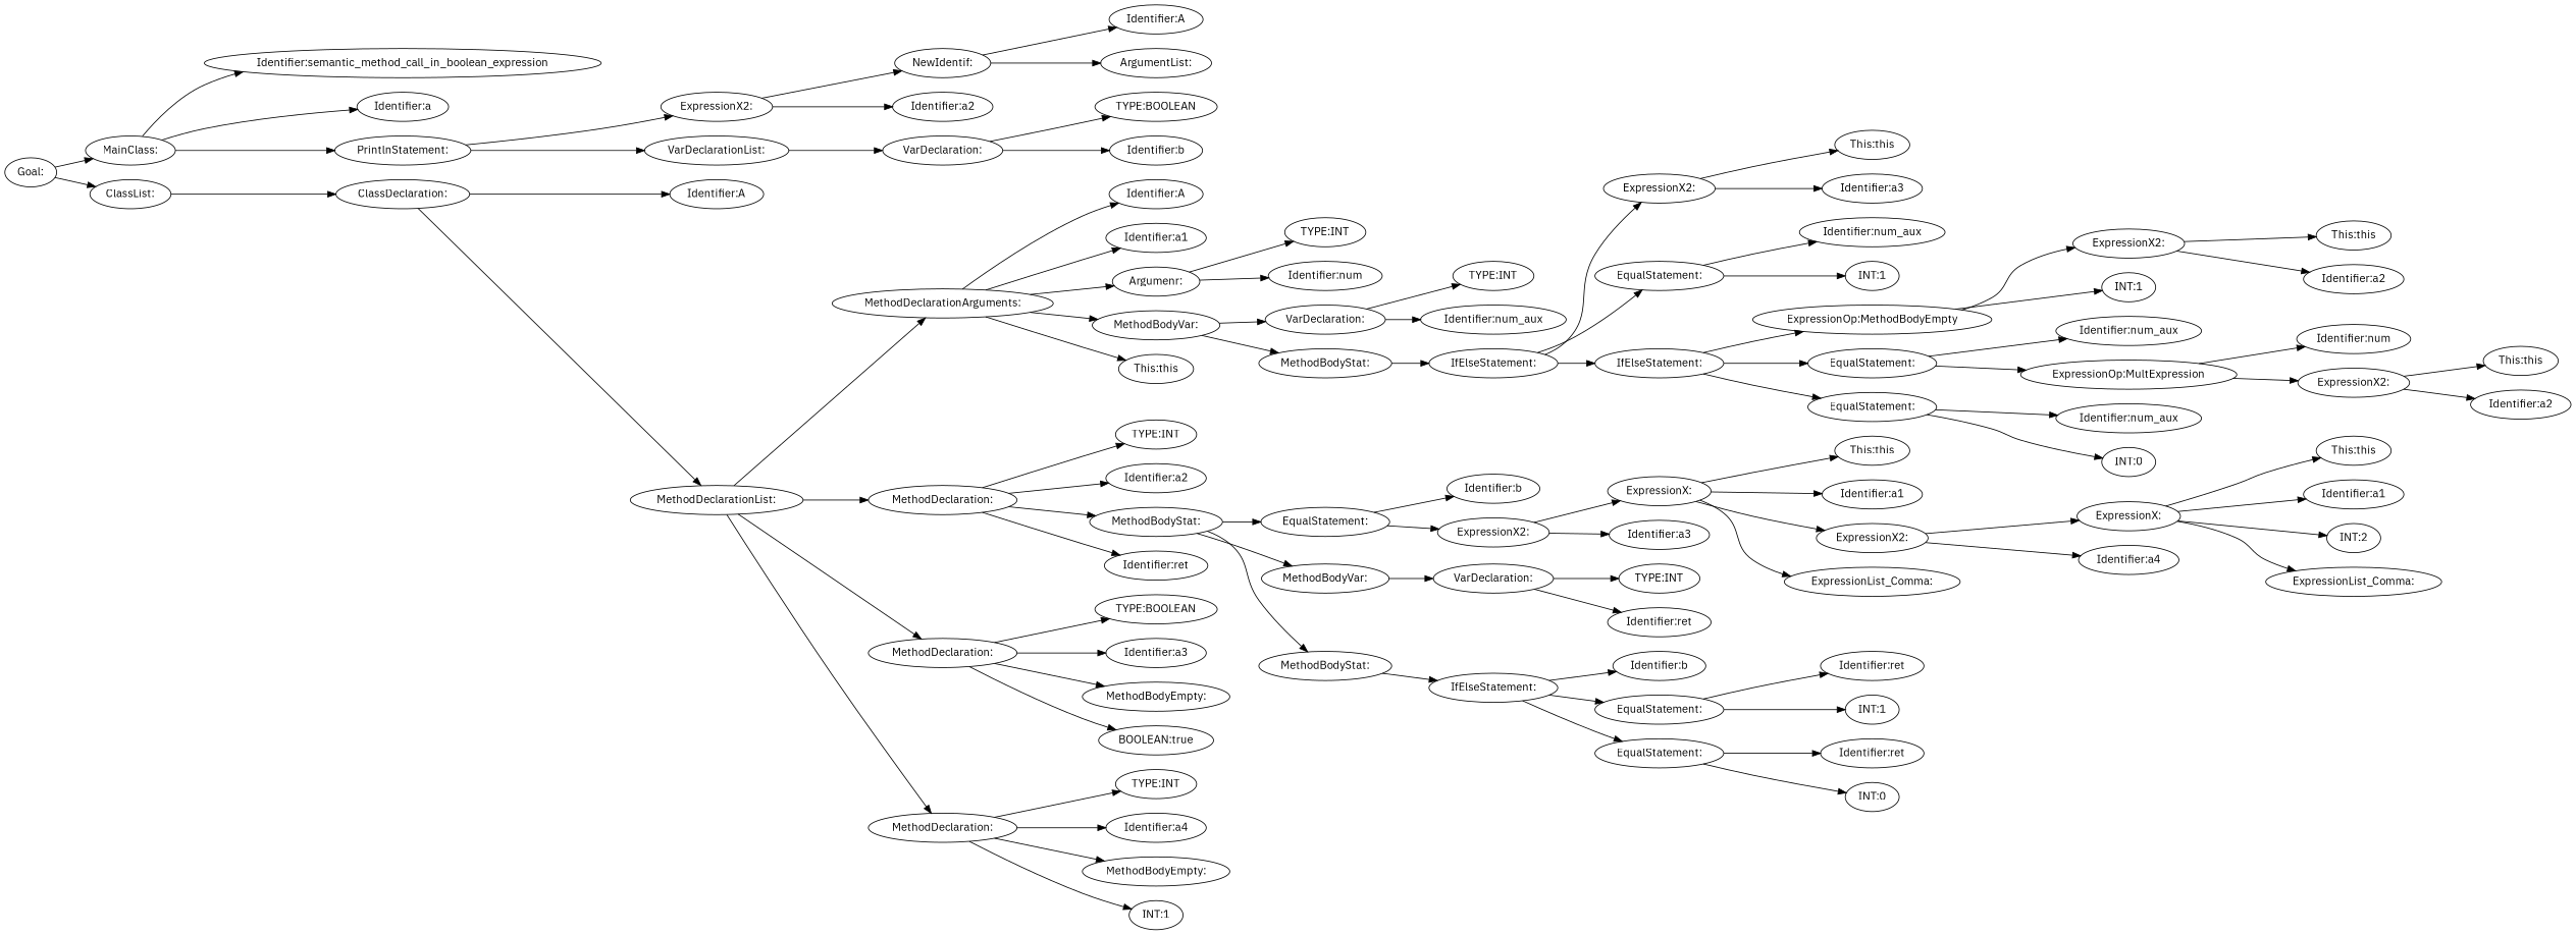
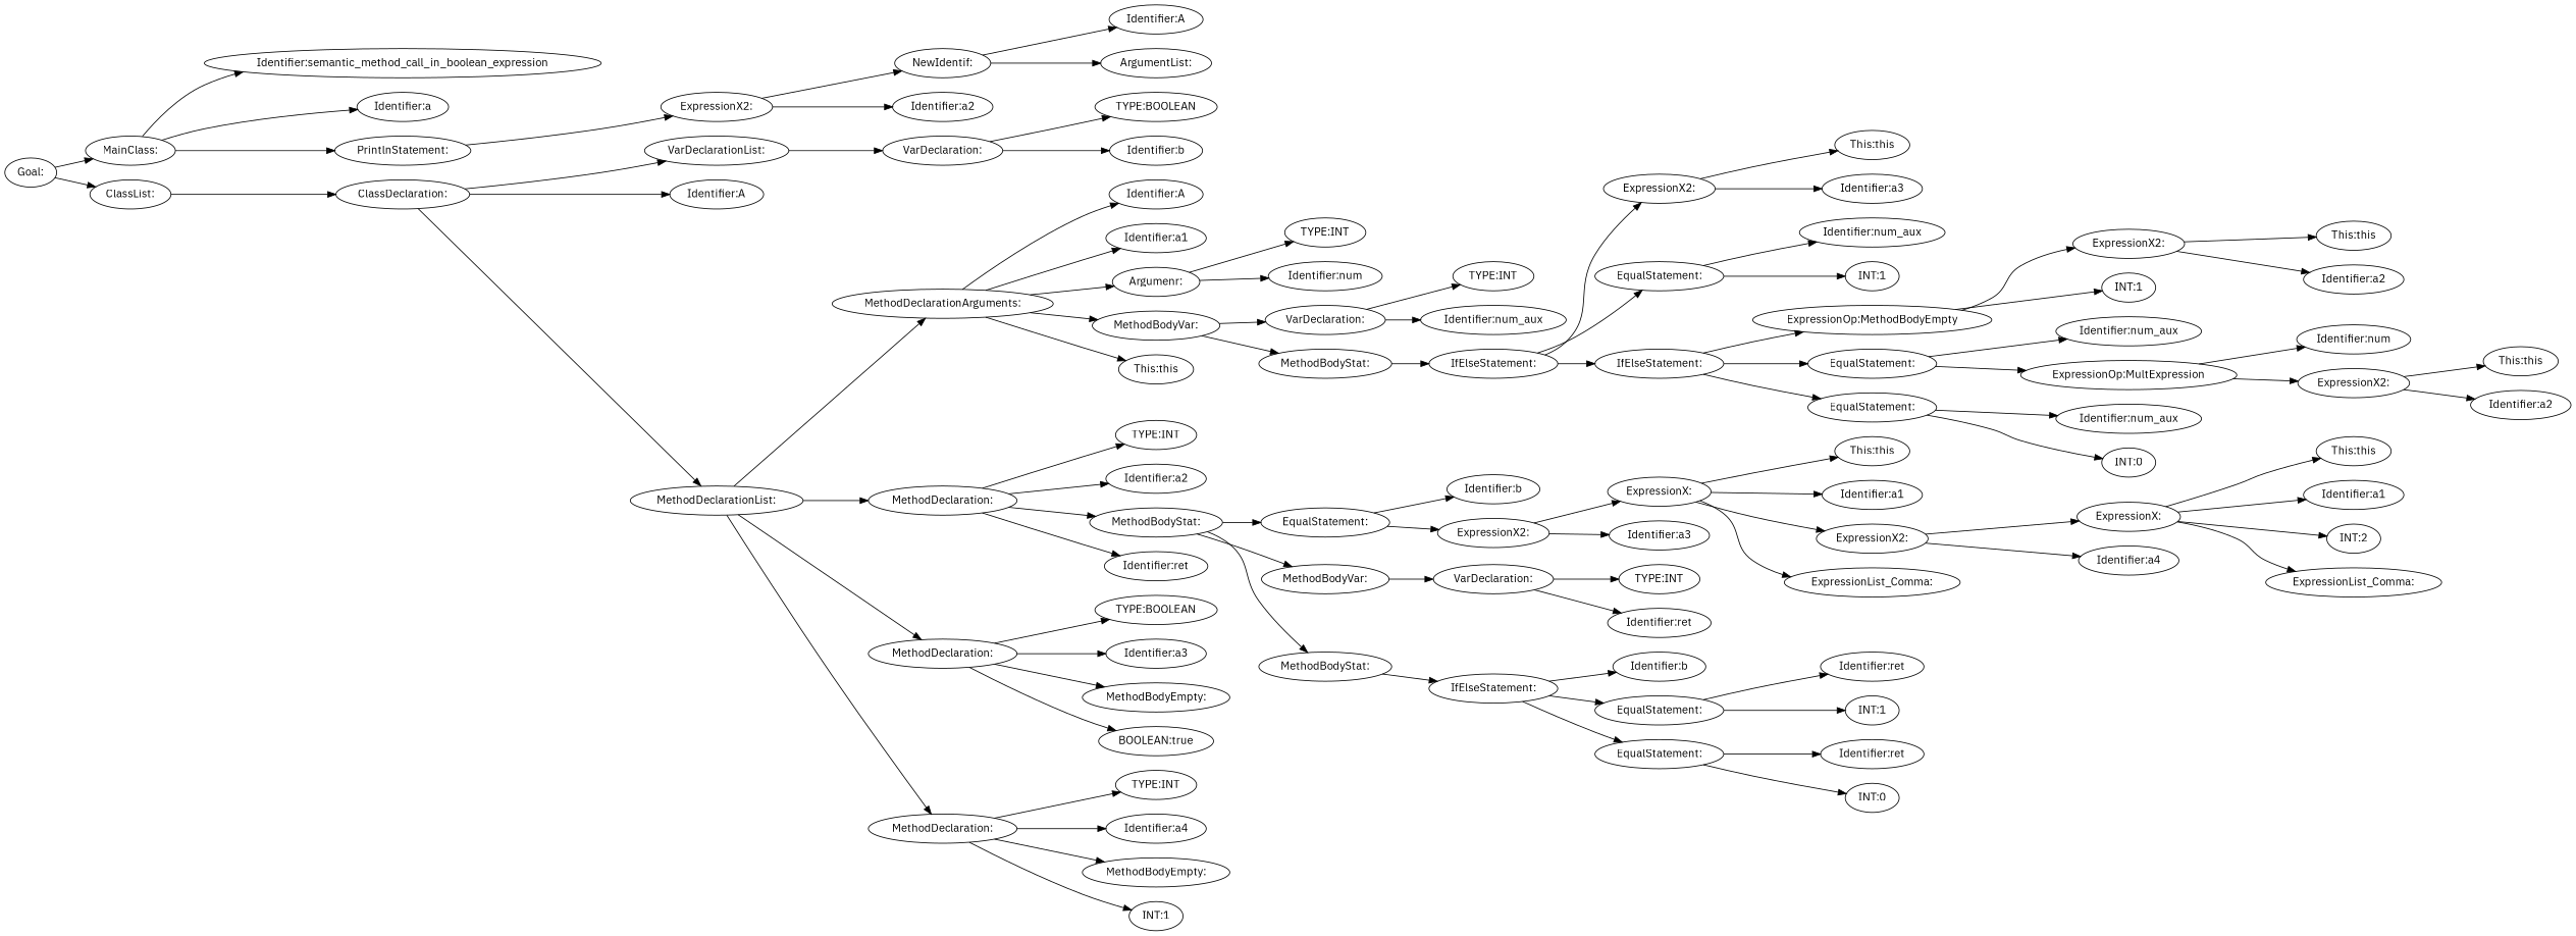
  digraph {
    fontname="IBM Plex Sans"
    rankdir=LR
    node [fontname="IBM Plex Sans"]
    edge [fontname="IBM Plex Sans"]
    n1 [label="Goal:"]
    n2 [label="MainClass:"]
    n3 [label="ClassList:"]
    n4 [label="Identifier:semantic_method_call_in_boolean_expression"]
    n5 [label="Identifier:a"]
    n6 [label="PrintlnStatement:"]
    n7 [label="ClassDeclaration:"]
    n8 [label="ExpressionX2:"]
    n9 [label="NewIdentif:"]
    n10 [label="Identifier:a2"]
    n11 [label="Identifier:A"]
    n12 [label="ArgumentList:"]
    n13 [label="Identifier:A"]
    n14 [label="VarDeclarationList:"]
    n15 [label="MethodDeclarationList:"]
    n16 [label="VarDeclaration:"]
    n17 [label="MethodDeclarationArguments:"]
    n18 [label="MethodDeclaration:"]
    n19 [label="MethodDeclaration:"]
    n20 [label="MethodDeclaration:"]
    n21 [label="TYPE:BOOLEAN"]
    n22 [label="Identifier:b"]
    n23 [label="Identifier:A"]
    n24 [label="Identifier:a1"]
    n25 [label="Argumenr:"]
    n26 [label="MethodBodyVar:"]
    n27 [label="This:this"]
    n28 [label="TYPE:INT"]
    n29 [label="Identifier:a2"]
    n30 [label="MethodBodyStat:"]
    n31 [label="Identifier:ret"]
    n32 [label="TYPE:BOOLEAN"]
    n33 [label="Identifier:a3"]
    n34 [label="MethodBodyEmpty:"]
    n35 [label="BOOLEAN:true"]
    n36 [label="TYPE:INT"]
    n37 [label="Identifier:a4"]
    n38 [label="MethodBodyEmpty:"]
    n39 [label="INT:1"]
    n40 [label="TYPE:INT"]
    n41 [label="Identifier:num"]
    n42 [label="VarDeclaration:"]
    n43 [label="MethodBodyStat:"]
    n44 [label="TYPE:INT"]
    n45 [label="Identifier:num_aux"]
    n46 [label="IfElseStatement:"]
    n47 [label="ExpressionX2:"]
    n48 [label="EqualStatement:"]
    n49 [label="IfElseStatement:"]
    n50 [label="This:this"]
    n51 [label="Identifier:a3"]
    n52 [label="Identifier:num_aux"]
    n53 [label="INT:1"]
    n54 [label="ExpressionOp:MethodBodyEmpty"]
    n55 [label="EqualStatement:"]
    n56 [label="EqualStatement:"]
    n57 [label="ExpressionX2:"]
    n58 [label="INT:1"]
    n59 [label="Identifier:num_aux"]
    n60 [label="ExpressionOp:MultExpression"]
    n61 [label="Identifier:num_aux"]
    n62 [label="INT:0"]
    n63 [label="This:this"]
    n64 [label="Identifier:a2"]
    n65 [label="Identifier:num"]
    n66 [label="ExpressionX2:"]
    n67 [label="This:this"]
    n68 [label="Identifier:a2"]
    n69 [label="EqualStatement:"]
    n70 [label="MethodBodyVar:"]
    n71 [label="MethodBodyStat:"]
    n72 [label="Identifier:b"]
    n73 [label="ExpressionX2:"]
    n74 [label="VarDeclaration:"]
    n75 [label="IfElseStatement:"]
    n76 [label="ExpressionX:"]
    n77 [label="Identifier:a3"]
    n78 [label="This:this"]
    n79 [label="Identifier:a1"]
    n80 [label="ExpressionX2:"]
    n81 [label="ExpressionList_Comma:"]
    n82 [label="ExpressionX:"]
    n83 [label="Identifier:a4"]
    n84 [label="This:this"]
    n85 [label="Identifier:a1"]
    n86 [label="INT:2"]
    n87 [label="ExpressionList_Comma:"]
    n88 [label="TYPE:INT"]
    n89 [label="Identifier:ret"]
    n90 [label="Identifier:b"]
    n91 [label="EqualStatement:"]
    n92 [label="EqualStatement:"]
    n93 [label="Identifier:ret"]
    n94 [label="INT:1"]
    n95 [label="Identifier:ret"]
    n96 [label="INT:0"]
    n1 -> n2
    n1 -> n3
    n2 -> n4
    n2 -> n5
    n2 -> n6
    n3 -> n7
    n6 -> n8
    n7 -> n13
-   n6 -> n14
+   n7 -> n14
    n7 -> n15
    n8 -> n9
    n8 -> n10
    n9 -> n11
    n9 -> n12
    n14 -> n16
    n15 -> n17
    n15 -> n18
    n15 -> n19
    n15 -> n20
    n16 -> n21
    n16 -> n22
    n17 -> n23
    n17 -> n24
    n17 -> n25
    n17 -> n26
    n17 -> n27
    n18 -> n28
    n18 -> n29
    n18 -> n30
    n18 -> n31
    n19 -> n32
    n19 -> n33
    n19 -> n34
    n19 -> n35
    n20 -> n36
    n20 -> n37
    n20 -> n38
    n20 -> n39
    n25 -> n40
    n25 -> n41
    n26 -> n42
    n26 -> n43
    n30 -> n69
    n30 -> n70
    n30 -> n71
    n42 -> n44
    n42 -> n45
    n43 -> n46
    n46 -> n47
    n46 -> n48
    n46 -> n49
    n47 -> n50
    n47 -> n51
    n48 -> n52
    n48 -> n53
    n49 -> n54
    n49 -> n55
    n49 -> n56
    n54 -> n57
    n54 -> n58
    n55 -> n59
    n55 -> n60
    n56 -> n61
    n56 -> n62
    n57 -> n63
    n57 -> n64
    n60 -> n65
    n60 -> n66
    n66 -> n67
    n66 -> n68
    n69 -> n72
    n69 -> n73
    n70 -> n74
    n71 -> n75
    n73 -> n76
    n73 -> n77
    n74 -> n88
    n74 -> n89
    n75 -> n90
    n75 -> n91
    n75 -> n92
    n76 -> n78
    n76 -> n79
    n76 -> n80
    n76 -> n81
    n80 -> n82
    n80 -> n83
    n82 -> n84
    n82 -> n85
    n82 -> n86
    n82 -> n87
    n91 -> n93
    n91 -> n94
    n92 -> n95
    n92 -> n96
  }
